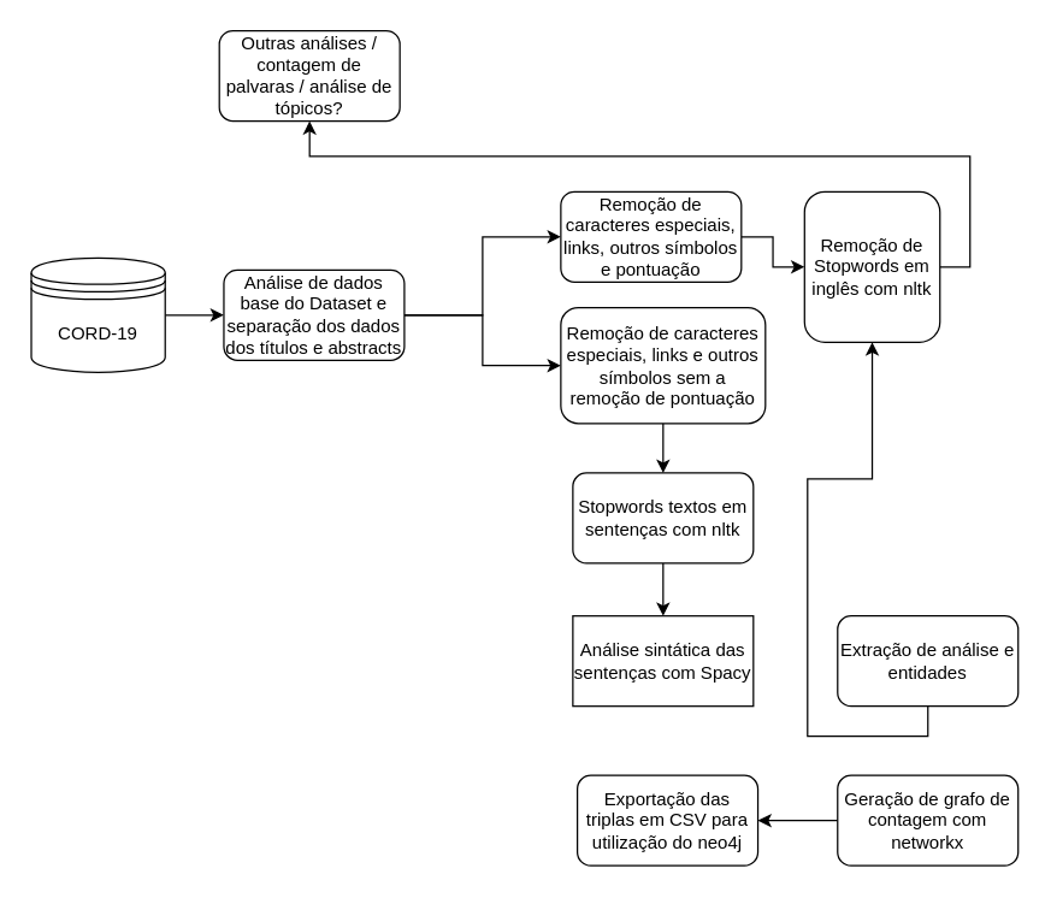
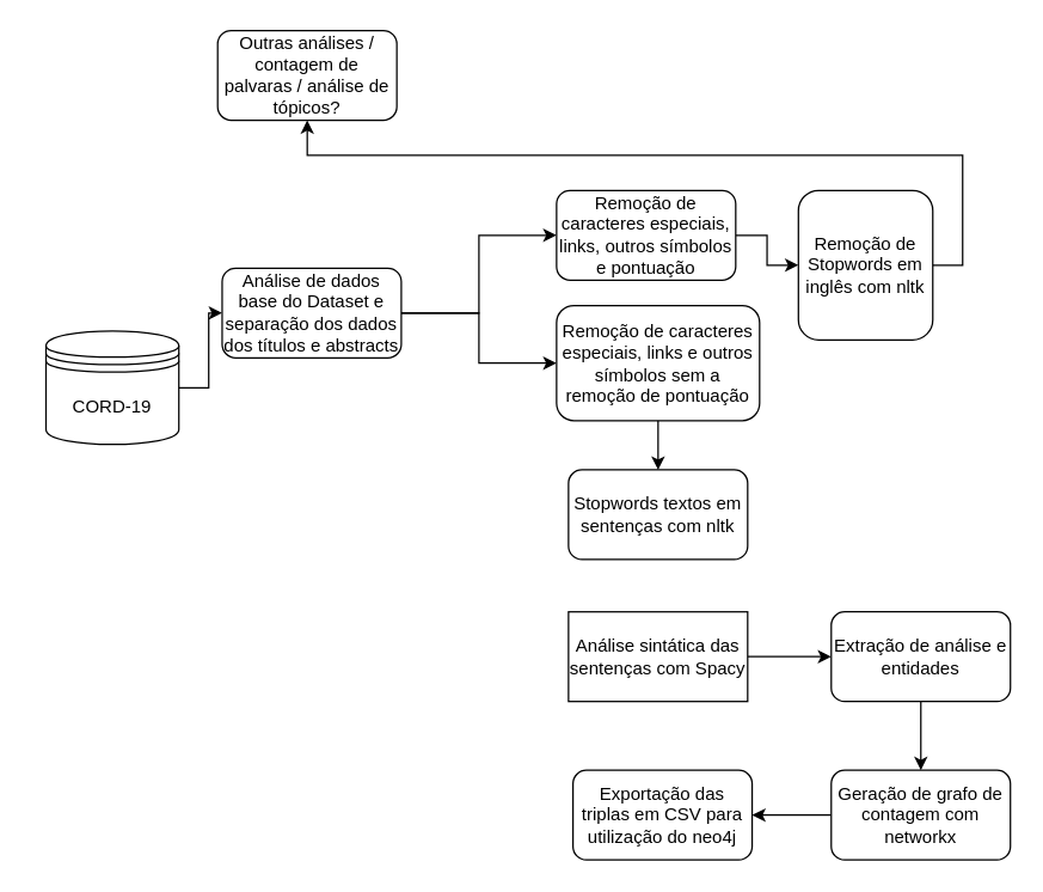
  <mxCell id="0" />
  <mxCell id="1" parent="0" />
  <mxCell id="2" style="edgeStyle=orthogonalEdgeStyle;rounded=0;orthogonalLoop=1;jettySize=auto;html=1;exitX=1;exitY=0.5;exitDx=0;exitDy=0;entryX=0;entryY=0.5;entryDx=0;entryDy=0;" edge="1" parent="1" source="3" target="6"><mxGeometry relative="1" as="geometry" /></mxCell>
- <mxCell id="3" value="CORD-19" style="shape=datastore;whiteSpace=wrap;html=1;" vertex="1" parent="1"><mxGeometry x="20" y="171" width="89" height="76" as="geometry" /></mxCell>
+ <mxCell id="3" value="CORD-19" style="shape=datastore;whiteSpace=wrap;html=1;" vertex="1" parent="1"><mxGeometry x="30" y="221" width="89" height="76" as="geometry" /></mxCell>
  <mxCell id="4" style="edgeStyle=orthogonalEdgeStyle;rounded=0;orthogonalLoop=1;jettySize=auto;html=1;exitX=1;exitY=0.5;exitDx=0;exitDy=0;" edge="1" parent="1" source="6" target="8"><mxGeometry relative="1" as="geometry"><mxPoint x="382" y="156" as="targetPoint" /></mxGeometry></mxCell>
  <mxCell id="5" style="edgeStyle=orthogonalEdgeStyle;rounded=0;orthogonalLoop=1;jettySize=auto;html=1;" edge="1" parent="1" source="6" target="10"><mxGeometry relative="1" as="geometry"><mxPoint x="356.167" y="272" as="targetPoint" /></mxGeometry></mxCell>
  <mxCell id="6" value="Análise de dados base do Dataset e separação dos dados dos títulos e abstracts" style="rounded=1;whiteSpace=wrap;html=1;" vertex="1" parent="1"><mxGeometry x="148" y="179" width="120" height="60" as="geometry" /></mxCell>
  <mxCell id="7" style="edgeStyle=orthogonalEdgeStyle;rounded=0;orthogonalLoop=1;jettySize=auto;html=1;exitX=1;exitY=0.5;exitDx=0;exitDy=0;" edge="1" parent="1" source="8" target="12"><mxGeometry relative="1" as="geometry"><mxPoint x="548.667" y="157" as="targetPoint" /></mxGeometry></mxCell>
  <mxCell id="8" value="Remoção de caracteres especiais, links, outros símbolos e pontuação" style="rounded=1;whiteSpace=wrap;html=1;" vertex="1" parent="1"><mxGeometry x="372" y="127" width="120" height="60" as="geometry" /></mxCell>
  <mxCell id="9" style="edgeStyle=orthogonalEdgeStyle;rounded=0;orthogonalLoop=1;jettySize=auto;html=1;" edge="1" parent="1" source="10" target="15"><mxGeometry relative="1" as="geometry" /></mxCell>
  <mxCell id="10" value="&lt;span style=&quot;&quot;&gt;Remoção de caracteres especiais, links e outros símbolos sem a remoção de pontuação&lt;/span&gt;" style="rounded=1;whiteSpace=wrap;html=1;" vertex="1" parent="1"><mxGeometry x="372" y="204" width="136" height="77" as="geometry" /></mxCell>
  <mxCell id="11" style="edgeStyle=orthogonalEdgeStyle;rounded=0;orthogonalLoop=1;jettySize=auto;html=1;exitX=1;exitY=0.5;exitDx=0;exitDy=0;" edge="1" parent="1" source="12" target="13"><mxGeometry relative="1" as="geometry"><mxPoint x="710" y="157" as="targetPoint" /></mxGeometry></mxCell>
  <mxCell id="12" value="Remoção de Stopwords em inglês com nltk" style="rounded=1;whiteSpace=wrap;html=1;" vertex="1" parent="1"><mxGeometry x="533.997" y="127" width="90" height="100" as="geometry" /></mxCell>
  <mxCell id="13" value="Outras análises / contagem de palvaras / análise de tópicos?" style="rounded=1;whiteSpace=wrap;html=1;" vertex="1" parent="1"><mxGeometry x="145" y="20" width="120" height="60" as="geometry" /></mxCell>
- <mxCell id="14" style="edgeStyle=orthogonalEdgeStyle;rounded=0;orthogonalLoop=1;jettySize=auto;html=1;exitX=0.5;exitY=1;exitDx=0;exitDy=0;" edge="1" parent="1" source="15" target="17"><mxGeometry relative="1" as="geometry"><mxPoint x="440.333" y="436.167" as="targetPoint" /></mxGeometry></mxCell>
  <mxCell id="15" value="Stopwords textos em sentenças com nltk" style="rounded=1;whiteSpace=wrap;html=1;" vertex="1" parent="1"><mxGeometry x="379.997" y="313.997" width="120" height="60" as="geometry" /></mxCell>
+ <mxCell id="16" style="edgeStyle=orthogonalEdgeStyle;rounded=0;orthogonalLoop=1;jettySize=auto;html=1;exitX=1;exitY=0.5;exitDx=0;exitDy=0;" edge="1" parent="1" source="17" target="19"><mxGeometry relative="1" as="geometry"><mxPoint x="543.667" y="461.167" as="targetPoint" /></mxGeometry></mxCell>
  <mxCell id="17" value="Análise sintática das sentenças com Spacy" style="whiteSpace=wrap;html=1;rounded=0;" vertex="1" parent="1"><mxGeometry x="380.003" y="408.997" width="120" height="60" as="geometry" /></mxCell>
- <mxCell id="18" style="edgeStyle=orthogonalEdgeStyle;rounded=0;orthogonalLoop=1;jettySize=auto;html=1;exitX=0.5;exitY=1;exitDx=0;exitDy=0;" edge="1" parent="1" source="19" target="12"><mxGeometry relative="1" as="geometry"><mxPoint x="612.833" y="536.167" as="targetPoint" /></mxGeometry></mxCell>
+ <mxCell id="18" style="edgeStyle=orthogonalEdgeStyle;rounded=0;orthogonalLoop=1;jettySize=auto;html=1;exitX=0.5;exitY=1;exitDx=0;exitDy=0;" edge="1" parent="1" source="19" target="21"><mxGeometry relative="1" as="geometry"><mxPoint x="612.833" y="536.167" as="targetPoint" /></mxGeometry></mxCell>
  <mxCell id="19" value="Extração de análise e entidades" style="rounded=1;whiteSpace=wrap;html=1;" vertex="1" parent="1"><mxGeometry x="555.997" y="408.997" width="120" height="60" as="geometry" /></mxCell>
  <mxCell id="20" style="edgeStyle=orthogonalEdgeStyle;rounded=0;orthogonalLoop=1;jettySize=auto;html=1;exitX=0;exitY=0.5;exitDx=0;exitDy=0;" edge="1" parent="1" source="21" target="22"><mxGeometry relative="1" as="geometry"><mxPoint x="492.833" y="563.667" as="targetPoint" /></mxGeometry></mxCell>
  <mxCell id="21" value="Geração de grafo de contagem com networkx" style="rounded=1;whiteSpace=wrap;html=1;" vertex="1" parent="1"><mxGeometry x="555.993" y="514.997" width="120" height="60" as="geometry" /></mxCell>
  <mxCell id="22" value="Exportação das triplas em CSV para utilização do neo4j" style="rounded=1;whiteSpace=wrap;html=1;" vertex="1" parent="1"><mxGeometry x="383.003" y="514.997" width="120" height="60" as="geometry" /></mxCell>
